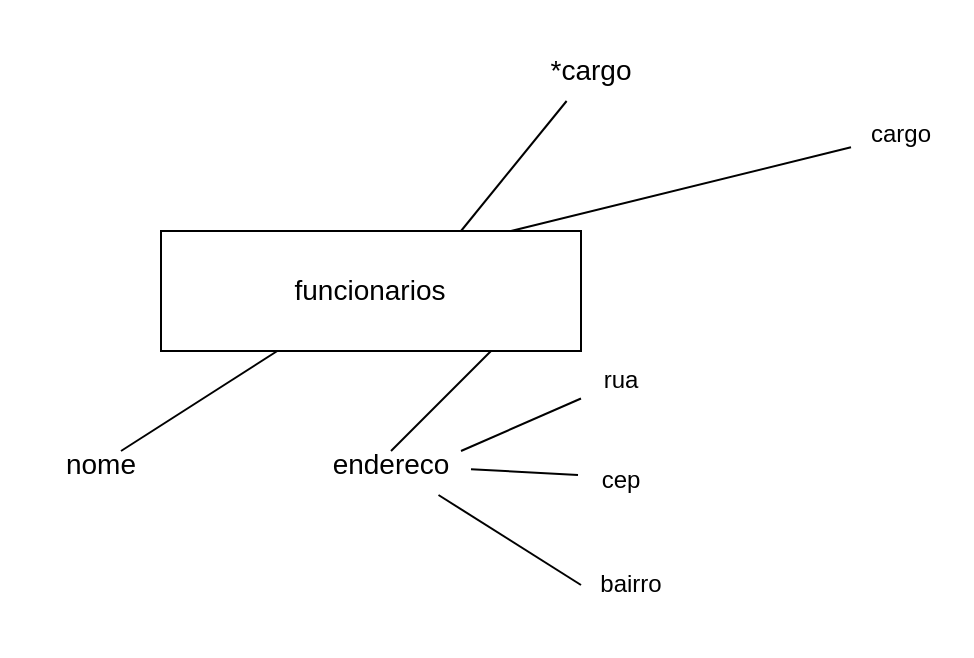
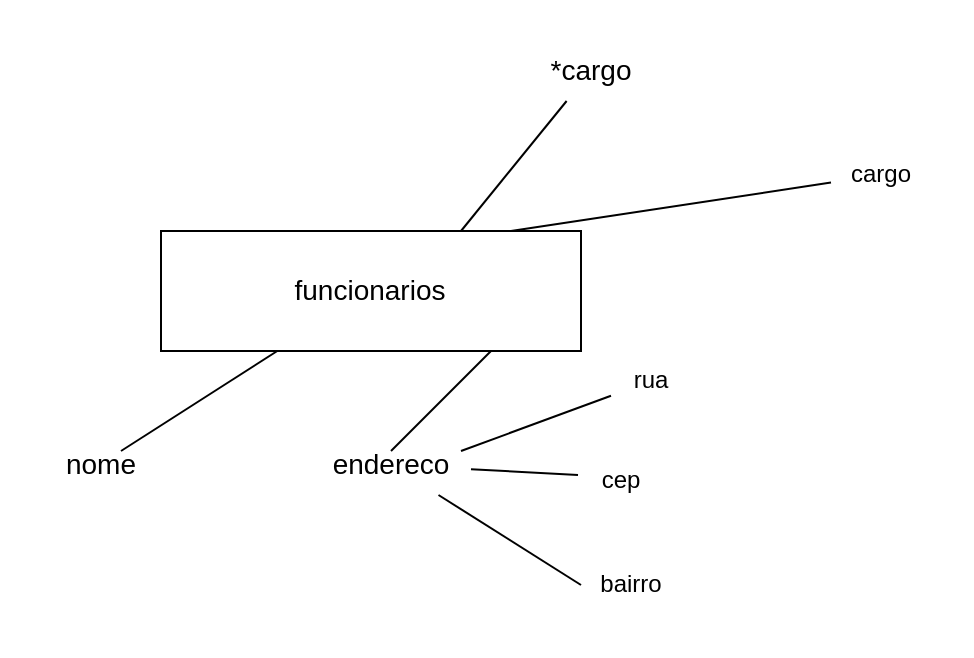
  <mxCell id="0" />
  <mxCell id="1" parent="0" />
  <mxCell id="2" value="&lt;font style=&quot;font-size: 14px;&quot;&gt;funcionarios&lt;/font&gt;" style="rounded=0;whiteSpace=wrap;html=1;" vertex="1" parent="1"><mxGeometry x="80" y="115" width="210" height="60" as="geometry" /></mxCell>
  <mxCell id="3" value="&lt;font style=&quot;font-size: 14px;&quot;&gt;nome&lt;/font&gt;" style="text;html=1;align=center;verticalAlign=middle;resizable=0;points=[];autosize=1;strokeColor=none;fillColor=none;" vertex="1" parent="1"><mxGeometry x="20" y="217" width="60" height="30" as="geometry" /></mxCell>
  <mxCell id="4" value="&lt;font style=&quot;font-size: 14px;&quot;&gt;*cargo&lt;/font&gt;" style="text;html=1;align=center;verticalAlign=middle;resizable=0;points=[];autosize=1;strokeColor=none;fillColor=none;" vertex="1" parent="1"><mxGeometry x="255" y="20" width="80" height="30" as="geometry" /></mxCell>
- <mxCell id="5" value="cargo" style="text;html=1;align=center;verticalAlign=middle;resizable=0;points=[];autosize=1;strokeColor=none;fillColor=none;" vertex="1" parent="1"><mxGeometry x="425" y="52" width="50" height="30" as="geometry" /></mxCell>
+ <mxCell id="5" value="cargo" style="text;html=1;align=center;verticalAlign=middle;resizable=0;points=[];autosize=1;strokeColor=none;fillColor=none;" vertex="1" parent="1"><mxGeometry x="415" y="72" width="50" height="30" as="geometry" /></mxCell>
  <mxCell id="6" value="&lt;font style=&quot;font-size: 14px;&quot;&gt;endereco&lt;/font&gt;" style="text;html=1;align=center;verticalAlign=middle;resizable=0;points=[];autosize=1;strokeColor=none;fillColor=none;" vertex="1" parent="1"><mxGeometry x="155" y="217" width="80" height="30" as="geometry" /></mxCell>
- <mxCell id="7" value="rua" style="text;html=1;align=center;verticalAlign=middle;resizable=0;points=[];autosize=1;strokeColor=none;fillColor=none;" vertex="1" parent="1"><mxGeometry x="290" y="175" width="40" height="30" as="geometry" /></mxCell>
+ <mxCell id="7" value="rua" style="text;html=1;align=center;verticalAlign=middle;resizable=0;points=[];autosize=1;strokeColor=none;fillColor=none;" vertex="1" parent="1"><mxGeometry x="305" y="175" width="40" height="30" as="geometry" /></mxCell>
  <mxCell id="8" value="cep" style="text;html=1;align=center;verticalAlign=middle;resizable=0;points=[];autosize=1;strokeColor=none;fillColor=none;" vertex="1" parent="1"><mxGeometry x="290" y="225" width="40" height="30" as="geometry" /></mxCell>
  <mxCell id="9" value="bairro" style="text;html=1;align=center;verticalAlign=middle;resizable=0;points=[];autosize=1;strokeColor=none;fillColor=none;" vertex="1" parent="1"><mxGeometry x="290" y="277" width="50" height="30" as="geometry" /></mxCell>
  <mxCell id="10" value="" style="endArrow=none;html=1;rounded=0;" edge="1" parent="1" target="4"><mxGeometry width="50" height="50" relative="1" as="geometry"><mxPoint x="230" y="115" as="sourcePoint" /><mxPoint x="279" y="55" as="targetPoint" /></mxGeometry></mxCell>
  <mxCell id="11" value="" style="endArrow=none;html=1;rounded=0;" edge="1" parent="1" target="5"><mxGeometry width="50" height="50" relative="1" as="geometry"><mxPoint x="255" y="115" as="sourcePoint" /><mxPoint x="304" y="55" as="targetPoint" /></mxGeometry></mxCell>
  <mxCell id="12" value="" style="endArrow=none;html=1;rounded=0;" edge="1" parent="1" target="2"><mxGeometry width="50" height="50" relative="1" as="geometry"><mxPoint x="60" y="225" as="sourcePoint" /><mxPoint x="113" y="160" as="targetPoint" /></mxGeometry></mxCell>
  <mxCell id="13" value="" style="endArrow=none;html=1;rounded=0;" edge="1" parent="1"><mxGeometry width="50" height="50" relative="1" as="geometry"><mxPoint x="195" y="225" as="sourcePoint" /><mxPoint x="245" y="175" as="targetPoint" /></mxGeometry></mxCell>
  <mxCell id="14" value="" style="endArrow=none;html=1;rounded=0;" edge="1" parent="1" source="6"><mxGeometry width="50" height="50" relative="1" as="geometry"><mxPoint x="240" y="342" as="sourcePoint" /><mxPoint x="290" y="292" as="targetPoint" /></mxGeometry></mxCell>
  <mxCell id="15" value="" style="endArrow=none;html=1;rounded=0;" edge="1" parent="1" source="6"><mxGeometry width="50" height="50" relative="1" as="geometry"><mxPoint x="238.5" y="287" as="sourcePoint" /><mxPoint x="288.5" y="237" as="targetPoint" /></mxGeometry></mxCell>
  <mxCell id="16" value="" style="endArrow=none;html=1;rounded=0;" edge="1" parent="1" target="7"><mxGeometry width="50" height="50" relative="1" as="geometry"><mxPoint x="230" y="225" as="sourcePoint" /><mxPoint x="280" y="175" as="targetPoint" /></mxGeometry></mxCell>
